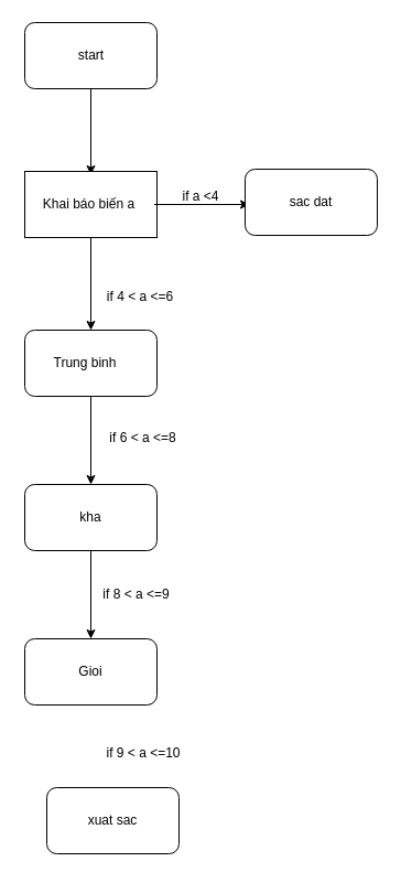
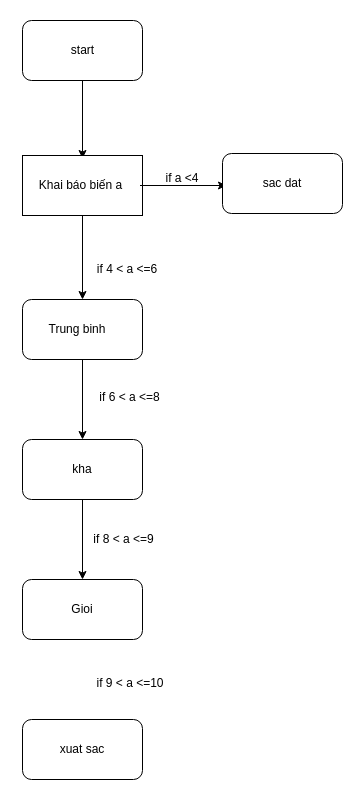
  <mxCell id="0" />
  <mxCell id="1" parent="0" />
  <mxCell id="2" value="" style="rounded=1;whiteSpace=wrap;html=1;" vertex="1" parent="1"><mxGeometry x="22" y="20" width="120" height="60" as="geometry" /></mxCell>
  <mxCell id="3" value="start" style="text;html=1;align=center;verticalAlign=middle;whiteSpace=wrap;rounded=0;" vertex="1" parent="1"><mxGeometry x="24.5" y="24.5" width="115" height="51" as="geometry" /></mxCell>
  <mxCell id="4" value="" style="endArrow=classic;html=1;rounded=0;exitX=0.5;exitY=1;exitDx=0;exitDy=0;" edge="1" parent="1" source="2"><mxGeometry width="50" height="50" relative="1" as="geometry"><mxPoint x="57" y="159" as="sourcePoint" /><mxPoint x="82" y="158" as="targetPoint" /></mxGeometry></mxCell>
  <mxCell id="5" value="" style="edgeStyle=orthogonalEdgeStyle;rounded=0;orthogonalLoop=1;jettySize=auto;html=1;" edge="1" parent="1" source="6" target="9"><mxGeometry relative="1" as="geometry" /></mxCell>
  <mxCell id="6" value="" style="rounded=0;whiteSpace=wrap;html=1;" vertex="1" parent="1"><mxGeometry x="22" y="155" width="120" height="60" as="geometry" /></mxCell>
  <mxCell id="7" value="Khai báo biến a" style="text;html=1;align=center;verticalAlign=middle;whiteSpace=wrap;rounded=0;" vertex="1" parent="1"><mxGeometry x="20.5" y="155" width="119" height="60" as="geometry" /></mxCell>
  <mxCell id="8" value="" style="edgeStyle=orthogonalEdgeStyle;rounded=0;orthogonalLoop=1;jettySize=auto;html=1;" edge="1" parent="1" source="9" target="13"><mxGeometry relative="1" as="geometry" /></mxCell>
  <mxCell id="9" value="" style="rounded=1;whiteSpace=wrap;html=1;" vertex="1" parent="1"><mxGeometry x="22" y="299" width="120" height="60" as="geometry" /></mxCell>
  <mxCell id="10" value="if 4 &amp;lt; a &amp;lt;=6" style="text;html=1;align=center;verticalAlign=middle;whiteSpace=wrap;rounded=0;" vertex="1" parent="1"><mxGeometry x="86" y="254" width="82" height="30" as="geometry" /></mxCell>
  <mxCell id="11" value="Trung binh" style="text;html=1;align=center;verticalAlign=middle;whiteSpace=wrap;rounded=0;" vertex="1" parent="1"><mxGeometry x="47" y="314" width="60" height="30" as="geometry" /></mxCell>
  <mxCell id="12" value="" style="edgeStyle=orthogonalEdgeStyle;rounded=0;orthogonalLoop=1;jettySize=auto;html=1;" edge="1" parent="1" source="13" target="15"><mxGeometry relative="1" as="geometry" /></mxCell>
  <mxCell id="13" value="kha" style="rounded=1;whiteSpace=wrap;html=1;" vertex="1" parent="1"><mxGeometry x="22" y="439" width="120" height="60" as="geometry" /></mxCell>
  <mxCell id="14" value="if 6 &amp;lt; a &amp;lt;=8" style="text;html=1;align=center;verticalAlign=middle;whiteSpace=wrap;rounded=0;" vertex="1" parent="1"><mxGeometry x="91" y="382" width="77" height="30" as="geometry" /></mxCell>
  <mxCell id="15" value="Gioi" style="rounded=1;whiteSpace=wrap;html=1;" vertex="1" parent="1"><mxGeometry x="22" y="579" width="120" height="60" as="geometry" /></mxCell>
  <mxCell id="16" value="if 8 &amp;lt; a &amp;lt;=9" style="text;html=1;align=center;verticalAlign=middle;whiteSpace=wrap;rounded=0;" vertex="1" parent="1"><mxGeometry x="86" y="524" width="75" height="30" as="geometry" /></mxCell>
- <mxCell id="17" value="xuat sac" style="rounded=1;whiteSpace=wrap;html=1;" vertex="1" parent="1"><mxGeometry x="42" y="714" width="120" height="60" as="geometry" /></mxCell>
+ <mxCell id="17" value="xuat sac" style="rounded=1;whiteSpace=wrap;html=1;" vertex="1" parent="1"><mxGeometry x="22" y="719" width="120" height="60" as="geometry" /></mxCell>
  <mxCell id="18" value="if 9 &amp;lt; a &amp;lt;=10" style="text;html=1;align=center;verticalAlign=middle;whiteSpace=wrap;rounded=0;" vertex="1" parent="1"><mxGeometry x="88" y="668" width="84" height="30" as="geometry" /></mxCell>
  <mxCell id="19" value="" style="endArrow=classic;html=1;rounded=0;exitX=1;exitY=0.5;exitDx=0;exitDy=0;" edge="1" parent="1" source="7"><mxGeometry width="50" height="50" relative="1" as="geometry"><mxPoint x="156" y="193" as="sourcePoint" /><mxPoint x="226" y="185" as="targetPoint" /></mxGeometry></mxCell>
  <mxCell id="20" value="sac dat" style="rounded=1;whiteSpace=wrap;html=1;" vertex="1" parent="1"><mxGeometry x="222" y="153" width="120" height="60" as="geometry" /></mxCell>
  <mxCell id="21" value="if a &amp;lt;4" style="text;html=1;align=center;verticalAlign=middle;whiteSpace=wrap;rounded=0;" vertex="1" parent="1"><mxGeometry x="152" y="163" width="60" height="30" as="geometry" /></mxCell>
